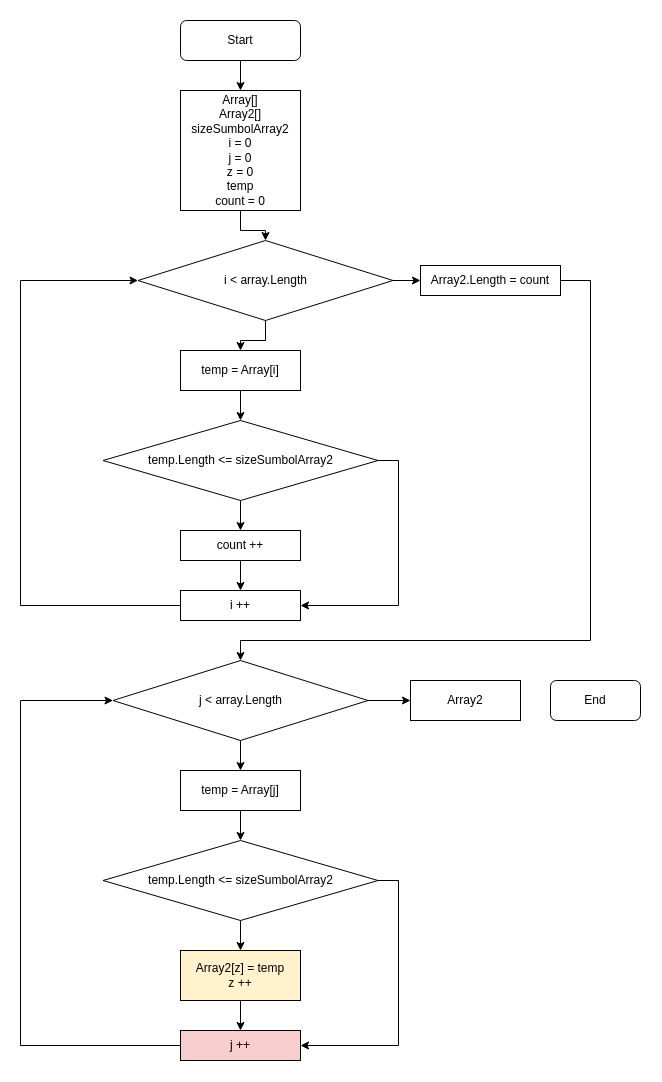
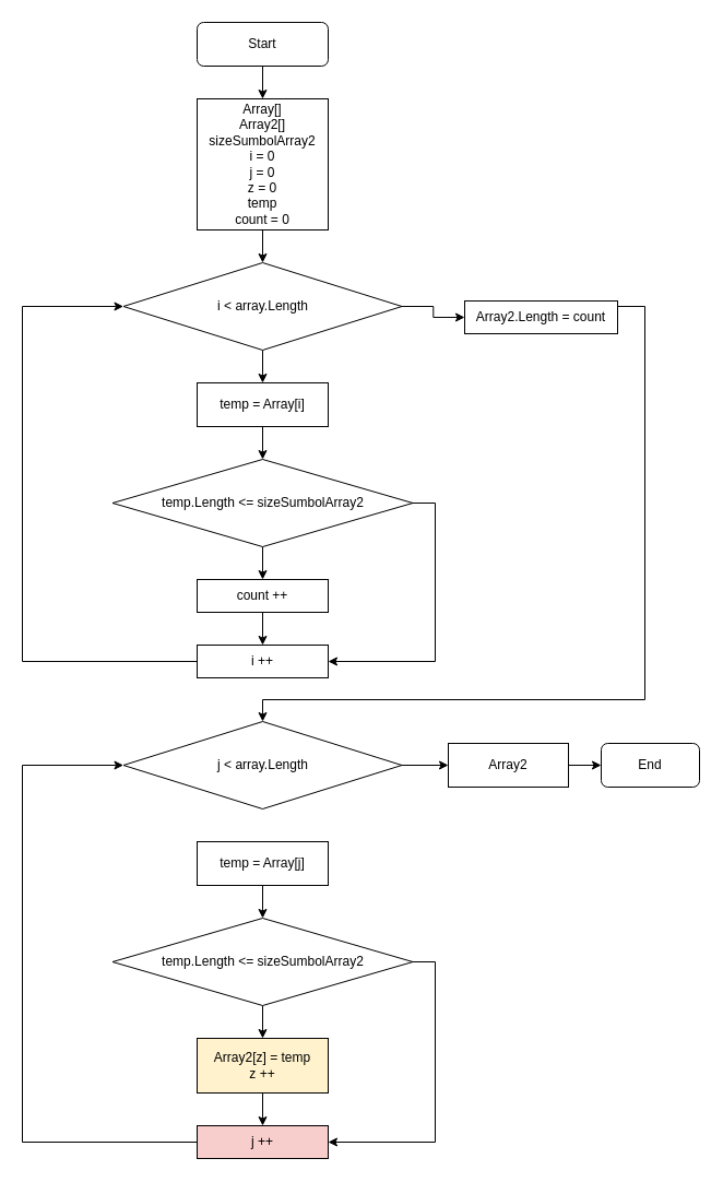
  <mxCell id="0" />
  <mxCell id="1" parent="0" />
  <mxCell id="2" value="" style="edgeStyle=orthogonalEdgeStyle;rounded=0;orthogonalLoop=1;jettySize=auto;html=1;" edge="1" parent="1" source="3" target="5"><mxGeometry relative="1" as="geometry" /></mxCell>
  <mxCell id="3" value="Start" style="rounded=1;whiteSpace=wrap;html=1;" vertex="1" parent="1"><mxGeometry x="180" y="20" width="120" height="40" as="geometry" /></mxCell>
  <mxCell id="4" value="" style="edgeStyle=orthogonalEdgeStyle;rounded=0;orthogonalLoop=1;jettySize=auto;html=1;" edge="1" parent="1" source="5" target="8"><mxGeometry relative="1" as="geometry" /></mxCell>
  <mxCell id="5" value="Array[]&lt;br&gt;Array2[]&lt;br&gt;sizeSumbolArray2&lt;br&gt;i = 0&lt;br&gt;j = 0&lt;br&gt;z = 0&lt;br&gt;temp&lt;br&gt;count = 0" style="rounded=0;whiteSpace=wrap;html=1;" vertex="1" parent="1"><mxGeometry x="180" y="90" width="120" height="120" as="geometry" /></mxCell>
  <mxCell id="6" style="edgeStyle=orthogonalEdgeStyle;rounded=0;orthogonalLoop=1;jettySize=auto;html=1;entryX=0.5;entryY=0;entryDx=0;entryDy=0;" edge="1" parent="1" source="8" target="10"><mxGeometry relative="1" as="geometry" /></mxCell>
  <mxCell id="7" value="" style="edgeStyle=orthogonalEdgeStyle;rounded=0;orthogonalLoop=1;jettySize=auto;html=1;" edge="1" parent="1" source="8" target="19"><mxGeometry relative="1" as="geometry" /></mxCell>
- <mxCell id="8" value="i &amp;lt; array.Length" style="rhombus;whiteSpace=wrap;html=1;" vertex="1" parent="1"><mxGeometry x="137.5" y="240" width="255" height="80" as="geometry" /></mxCell>
+ <mxCell id="8" value="i &amp;lt; array.Length" style="rhombus;whiteSpace=wrap;html=1;" vertex="1" parent="1"><mxGeometry x="112.5" y="240" width="255" height="80" as="geometry" /></mxCell>
  <mxCell id="9" style="edgeStyle=orthogonalEdgeStyle;rounded=0;orthogonalLoop=1;jettySize=auto;html=1;entryX=0.5;entryY=0;entryDx=0;entryDy=0;" edge="1" parent="1" source="10" target="13"><mxGeometry relative="1" as="geometry" /></mxCell>
  <mxCell id="10" value="temp = Array[i]" style="rounded=0;whiteSpace=wrap;html=1;" vertex="1" parent="1"><mxGeometry x="180" y="350" width="120" height="40" as="geometry" /></mxCell>
  <mxCell id="11" style="edgeStyle=orthogonalEdgeStyle;rounded=0;orthogonalLoop=1;jettySize=auto;html=1;entryX=0.5;entryY=0;entryDx=0;entryDy=0;" edge="1" parent="1" source="13" target="15"><mxGeometry relative="1" as="geometry" /></mxCell>
  <mxCell id="12" style="edgeStyle=orthogonalEdgeStyle;rounded=0;orthogonalLoop=1;jettySize=auto;html=1;entryX=1;entryY=0.5;entryDx=0;entryDy=0;" edge="1" parent="1" source="13" target="17"><mxGeometry relative="1" as="geometry"><mxPoint x="400" y="550" as="targetPoint" /><Array as="points"><mxPoint x="398" y="460" /><mxPoint x="398" y="605" /></Array></mxGeometry></mxCell>
  <mxCell id="13" value="temp.Length &amp;lt;= sizeSumbolArray2" style="rhombus;whiteSpace=wrap;html=1;" vertex="1" parent="1"><mxGeometry x="102.5" y="420" width="275" height="80" as="geometry" /></mxCell>
  <mxCell id="14" style="edgeStyle=orthogonalEdgeStyle;rounded=0;orthogonalLoop=1;jettySize=auto;html=1;entryX=0.5;entryY=0;entryDx=0;entryDy=0;" edge="1" parent="1" source="15" target="17"><mxGeometry relative="1" as="geometry" /></mxCell>
  <mxCell id="15" value="count ++" style="rounded=0;whiteSpace=wrap;html=1;" vertex="1" parent="1"><mxGeometry x="180" y="530" width="120" height="30" as="geometry" /></mxCell>
  <mxCell id="16" style="edgeStyle=orthogonalEdgeStyle;rounded=0;orthogonalLoop=1;jettySize=auto;html=1;entryX=0;entryY=0.5;entryDx=0;entryDy=0;" edge="1" parent="1" source="17" target="8"><mxGeometry relative="1" as="geometry"><mxPoint x="20" y="610" as="targetPoint" /><Array as="points"><mxPoint x="20" y="605" /><mxPoint x="20" y="280" /></Array></mxGeometry></mxCell>
  <mxCell id="17" value="i ++" style="rounded=0;whiteSpace=wrap;html=1;" vertex="1" parent="1"><mxGeometry x="180" y="590" width="120" height="30" as="geometry" /></mxCell>
  <mxCell id="18" style="edgeStyle=orthogonalEdgeStyle;rounded=0;orthogonalLoop=1;jettySize=auto;html=1;entryX=0.5;entryY=0;entryDx=0;entryDy=0;" edge="1" parent="1" source="19" target="22"><mxGeometry relative="1" as="geometry"><mxPoint x="620" y="670" as="targetPoint" /><Array as="points"><mxPoint x="590" y="280" /><mxPoint x="590" y="640" /><mxPoint x="240" y="640" /></Array></mxGeometry></mxCell>
- <mxCell id="19" value="Array2.Length = count" style="rounded=0;whiteSpace=wrap;html=1;" vertex="1" parent="1"><mxGeometry x="420" y="265" width="140" height="30" as="geometry" /></mxCell>
- <mxCell id="20" style="edgeStyle=orthogonalEdgeStyle;rounded=0;orthogonalLoop=1;jettySize=auto;html=1;entryX=0.5;entryY=0;entryDx=0;entryDy=0;" edge="1" source="22" target="24" parent="1"><mxGeometry relative="1" as="geometry" /></mxCell>
+ <mxCell id="19" value="Array2.Length = count" style="rounded=0;whiteSpace=wrap;html=1;" vertex="1" parent="1"><mxGeometry x="425" y="275" width="140" height="30" as="geometry" /></mxCell>
  <mxCell id="21" value="" style="edgeStyle=orthogonalEdgeStyle;rounded=0;orthogonalLoop=1;jettySize=auto;html=1;" edge="1" parent="1" source="22" target="33"><mxGeometry relative="1" as="geometry" /></mxCell>
  <mxCell id="22" value="j &amp;lt; array.Length" style="rhombus;whiteSpace=wrap;html=1;" vertex="1" parent="1"><mxGeometry x="112.5" y="660" width="255" height="80" as="geometry" /></mxCell>
  <mxCell id="23" style="edgeStyle=orthogonalEdgeStyle;rounded=0;orthogonalLoop=1;jettySize=auto;html=1;entryX=0.5;entryY=0;entryDx=0;entryDy=0;" edge="1" source="24" target="27" parent="1"><mxGeometry relative="1" as="geometry" /></mxCell>
  <mxCell id="24" value="temp = Array[j]" style="rounded=0;whiteSpace=wrap;html=1;" vertex="1" parent="1"><mxGeometry x="180" y="770" width="120" height="40" as="geometry" /></mxCell>
  <mxCell id="25" style="edgeStyle=orthogonalEdgeStyle;rounded=0;orthogonalLoop=1;jettySize=auto;html=1;entryX=0.5;entryY=0;entryDx=0;entryDy=0;" edge="1" source="27" target="29" parent="1"><mxGeometry relative="1" as="geometry" /></mxCell>
  <mxCell id="26" style="edgeStyle=orthogonalEdgeStyle;rounded=0;orthogonalLoop=1;jettySize=auto;html=1;entryX=1;entryY=0.5;entryDx=0;entryDy=0;" edge="1" source="27" target="31" parent="1"><mxGeometry relative="1" as="geometry"><mxPoint x="400" y="970" as="targetPoint" /><Array as="points"><mxPoint x="398" y="880" /><mxPoint x="398" y="1045" /></Array></mxGeometry></mxCell>
  <mxCell id="27" value="temp.Length &amp;lt;= sizeSumbolArray2" style="rhombus;whiteSpace=wrap;html=1;" vertex="1" parent="1"><mxGeometry x="102.5" y="840" width="275" height="80" as="geometry" /></mxCell>
  <mxCell id="28" style="edgeStyle=orthogonalEdgeStyle;rounded=0;orthogonalLoop=1;jettySize=auto;html=1;entryX=0.5;entryY=0;entryDx=0;entryDy=0;" edge="1" source="29" target="31" parent="1"><mxGeometry relative="1" as="geometry" /></mxCell>
  <mxCell id="29" value="Array2[z] = temp&lt;br&gt;z ++" style="rounded=0;whiteSpace=wrap;html=1;fillColor=#fff2cc;" vertex="1" parent="1"><mxGeometry x="180" y="950" width="120" height="50" as="geometry" /></mxCell>
  <mxCell id="30" style="edgeStyle=orthogonalEdgeStyle;rounded=0;orthogonalLoop=1;jettySize=auto;html=1;entryX=0;entryY=0.5;entryDx=0;entryDy=0;" edge="1" source="31" target="22" parent="1"><mxGeometry relative="1" as="geometry"><mxPoint x="20" y="1030" as="targetPoint" /><Array as="points"><mxPoint x="20" y="1045" /><mxPoint x="20" y="700" /></Array></mxGeometry></mxCell>
  <mxCell id="31" value="j ++" style="rounded=0;whiteSpace=wrap;html=1;fillColor=#f8cecc;" vertex="1" parent="1"><mxGeometry x="180" y="1030" width="120" height="30" as="geometry" /></mxCell>
+ <mxCell id="32" value="" style="edgeStyle=orthogonalEdgeStyle;rounded=0;orthogonalLoop=1;jettySize=auto;html=1;" edge="1" parent="1" source="33" target="34"><mxGeometry relative="1" as="geometry" /></mxCell>
  <mxCell id="33" value="Array2" style="rounded=0;whiteSpace=wrap;html=1;" vertex="1" parent="1"><mxGeometry x="410" y="680" width="110" height="40" as="geometry" /></mxCell>
  <mxCell id="34" value="End" style="rounded=1;whiteSpace=wrap;html=1;" vertex="1" parent="1"><mxGeometry x="550" y="680" width="90" height="40" as="geometry" /></mxCell>
